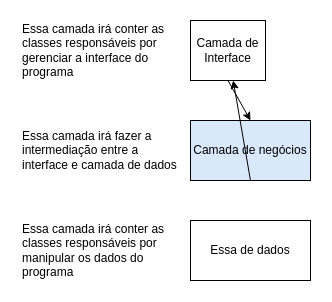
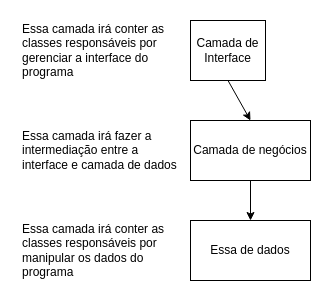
  <mxCell id="0" />
  <mxCell id="1" parent="0" />
  <mxCell id="2" value="Camada de Interface" style="rounded=0;whiteSpace=wrap;html=1;" vertex="1" parent="1"><mxGeometry x="190" y="20" width="75" height="60" as="geometry" /></mxCell>
- <mxCell id="3" value="Camada de negócios" style="rounded=0;whiteSpace=wrap;html=1;fillColor=#dae8fc;" vertex="1" parent="1"><mxGeometry x="190" y="120" width="120" height="60" as="geometry" /></mxCell>
+ <mxCell id="3" value="Camada de negócios" style="rounded=0;whiteSpace=wrap;html=1;" vertex="1" parent="1"><mxGeometry x="190" y="120" width="120" height="60" as="geometry" /></mxCell>
  <mxCell id="4" value="Essa de dados" style="rounded=0;whiteSpace=wrap;html=1;" vertex="1" parent="1"><mxGeometry x="190" y="220" width="120" height="60" as="geometry" /></mxCell>
  <mxCell id="5" value="" style="endArrow=classic;html=1;exitX=0.5;exitY=1;exitDx=0;exitDy=0;" edge="1" parent="1" source="2"><mxGeometry width="50" height="50" relative="1" as="geometry"><mxPoint x="210" y="200" as="sourcePoint" /><mxPoint x="250" y="120" as="targetPoint" /></mxGeometry></mxCell>
- <mxCell id="6" value="" style="endArrow=classic;html=1;exitX=0.5;exitY=1;exitDx=0;exitDy=0;" edge="1" parent="1" source="3" target="2"><mxGeometry width="50" height="50" relative="1" as="geometry"><mxPoint x="210" y="200" as="sourcePoint" /><mxPoint x="250" y="202" as="targetPoint" /></mxGeometry></mxCell>
+ <mxCell id="6" value="" style="endArrow=classic;html=1;exitX=0.5;exitY=1;exitDx=0;exitDy=0;entryX=0.5;entryY=0;entryDx=0;entryDy=0;" edge="1" parent="1" source="3" target="4"><mxGeometry width="50" height="50" relative="1" as="geometry"><mxPoint x="210" y="200" as="sourcePoint" /><mxPoint x="250" y="202" as="targetPoint" /></mxGeometry></mxCell>
  <mxCell id="7" value="Essa camada irá conter as classes responsáveis por gerenciar a interface do programa" style="text;html=1;strokeColor=none;fillColor=none;align=left;verticalAlign=middle;whiteSpace=wrap;rounded=0;" vertex="1" parent="1"><mxGeometry x="20" y="20" width="160" height="60" as="geometry" /></mxCell>
  <mxCell id="8" value="Essa camada irá fazer a intermediação entre a interface e camada de dados" style="text;html=1;strokeColor=none;fillColor=none;align=left;verticalAlign=middle;whiteSpace=wrap;rounded=0;" vertex="1" parent="1"><mxGeometry x="20" y="120" width="160" height="60" as="geometry" /></mxCell>
  <mxCell id="9" value="Essa camada irá conter as classes responsáveis por manipular os dados do programa" style="text;html=1;strokeColor=none;fillColor=none;align=left;verticalAlign=middle;whiteSpace=wrap;rounded=0;" vertex="1" parent="1"><mxGeometry x="20" y="220" width="160" height="60" as="geometry" /></mxCell>
